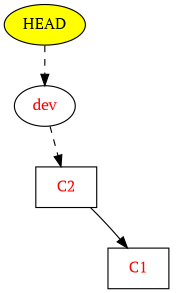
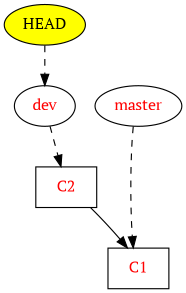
  digraph {
    fontname="PT Serif"
    node [fillcolor=white fontname="PT Serif" shape=ellipse style=filled fontcolor=red]
    edge [fontname="PT Serif" style=dashed]
    HEAD [fillcolor=yellow fontcolor=""]
    dev
    C1 [shape=rectangle]
+   master
    C2 [shape=rectangle]
    HEAD -> dev
    dev -> C2
    C1 -> C2 [constraint=false dir=back style=solid]
+   master -> C1
+   master -> C1 [style=invis]
+   master -> C2 [style=invis]
    C2 -> C1 [style=invis]
  }
